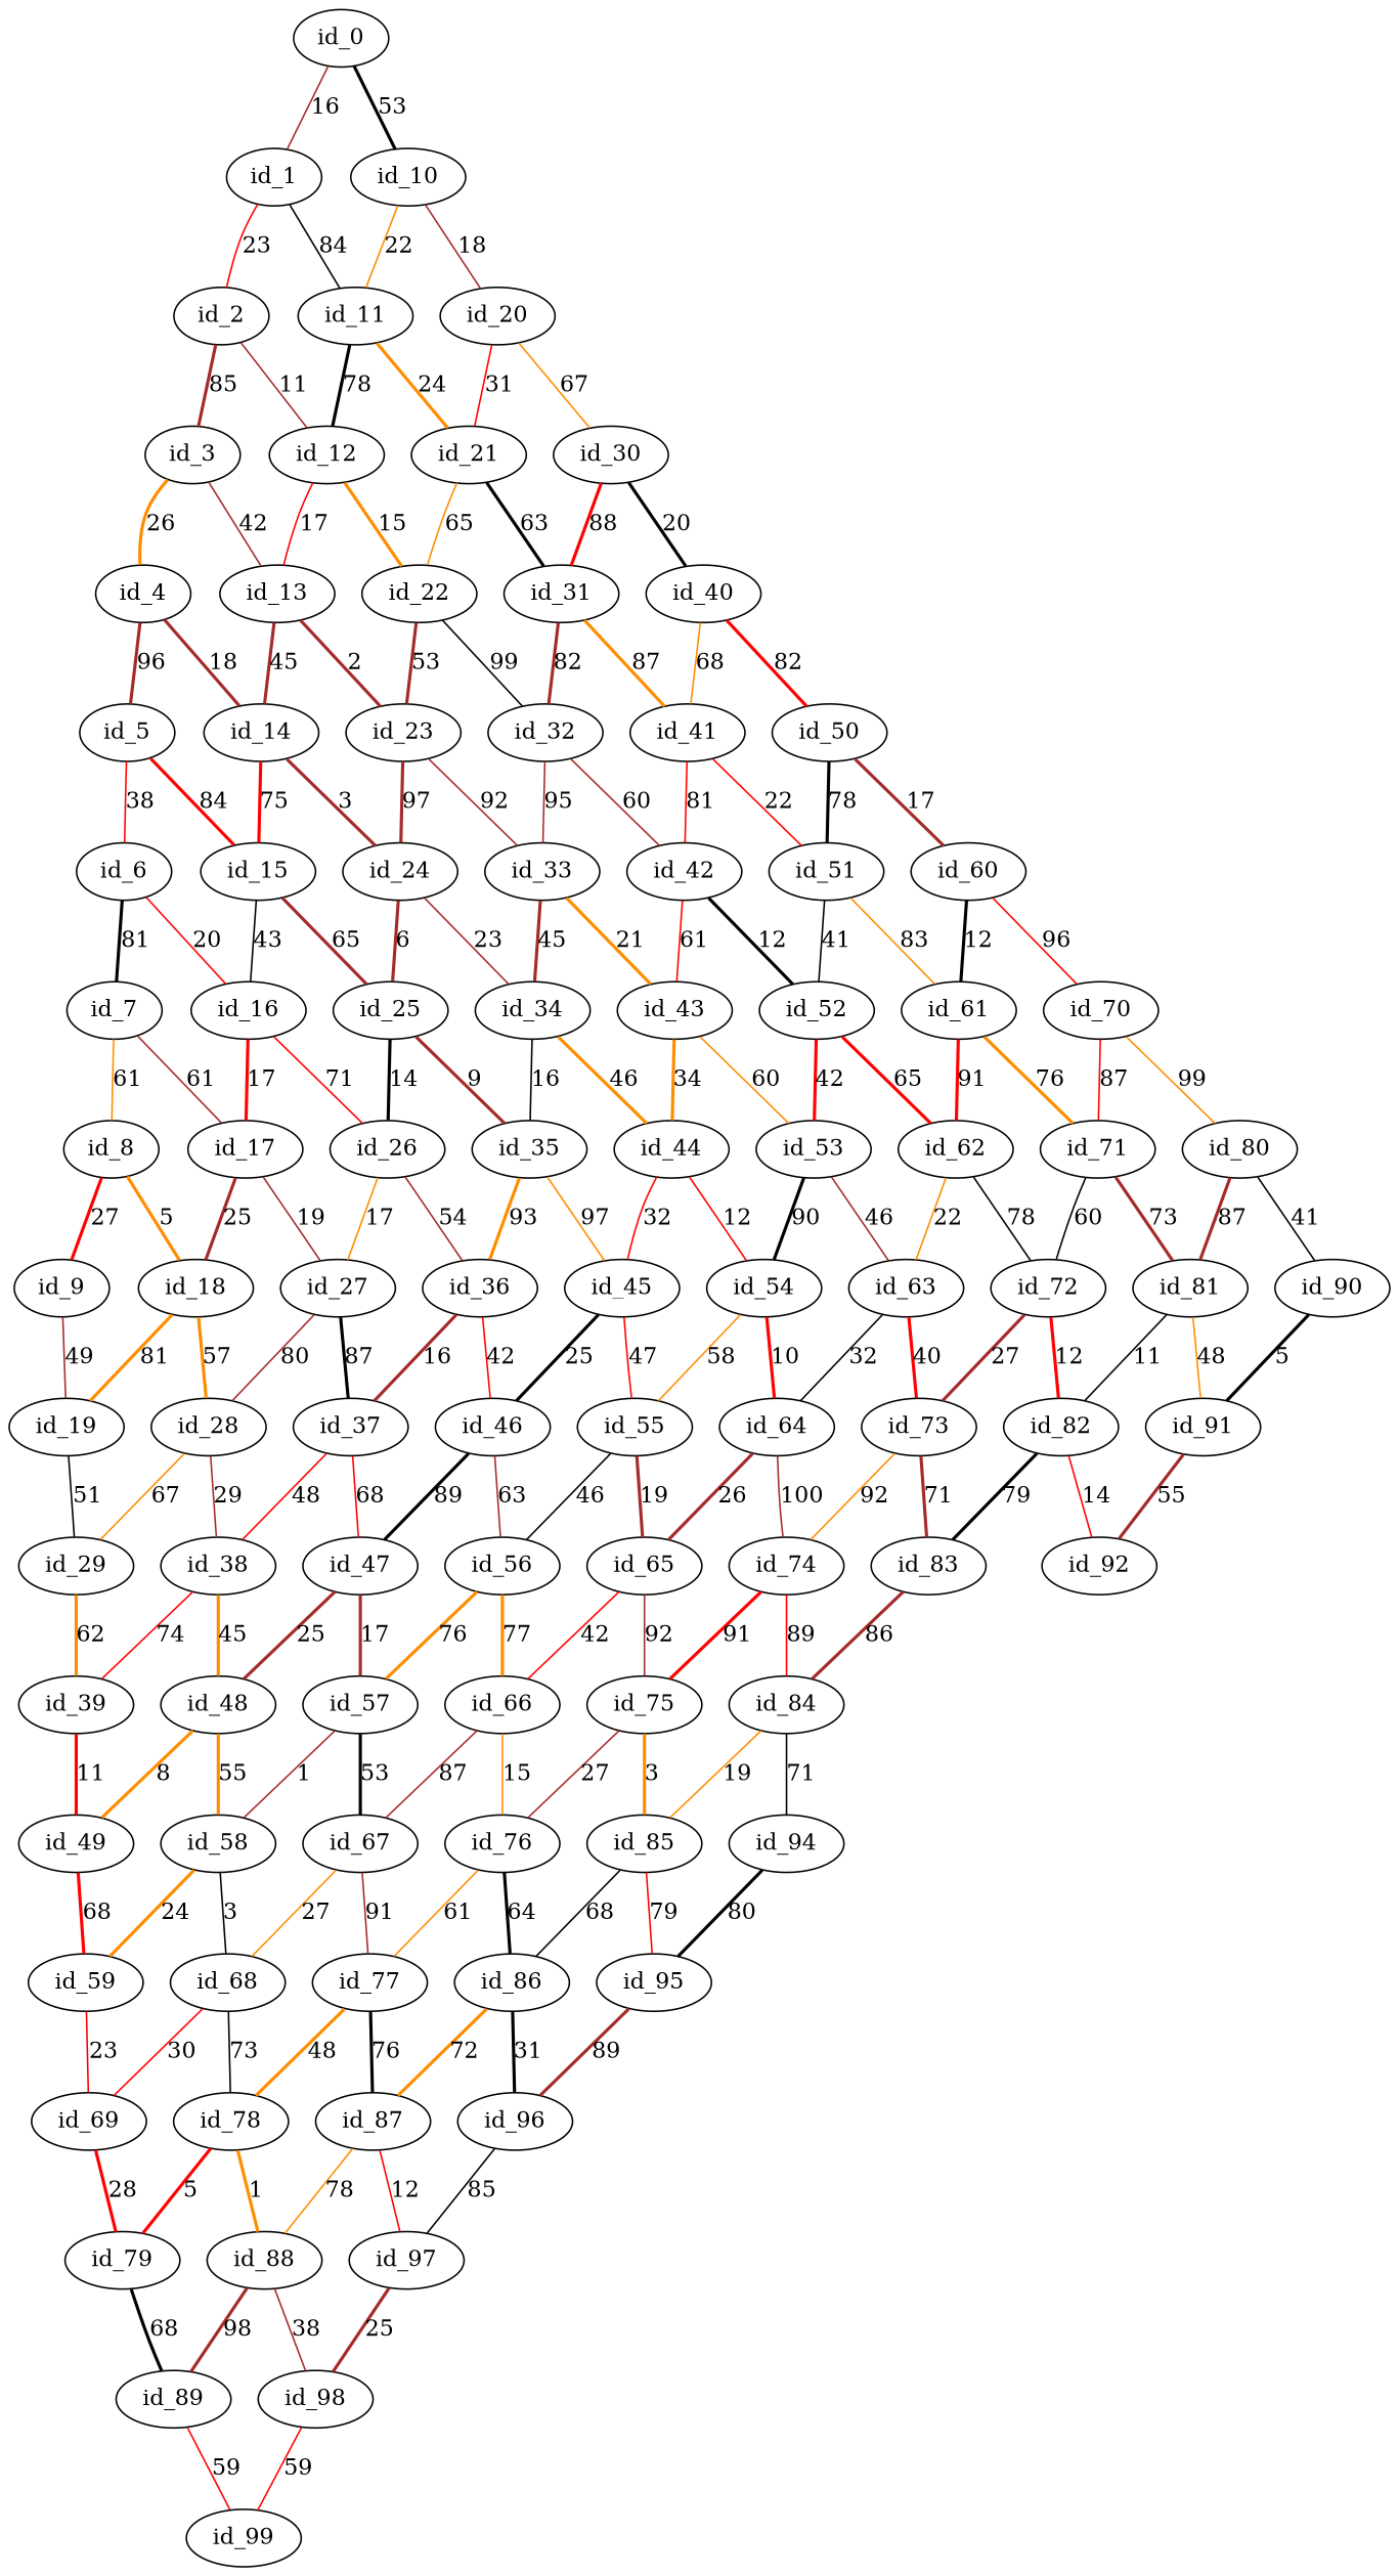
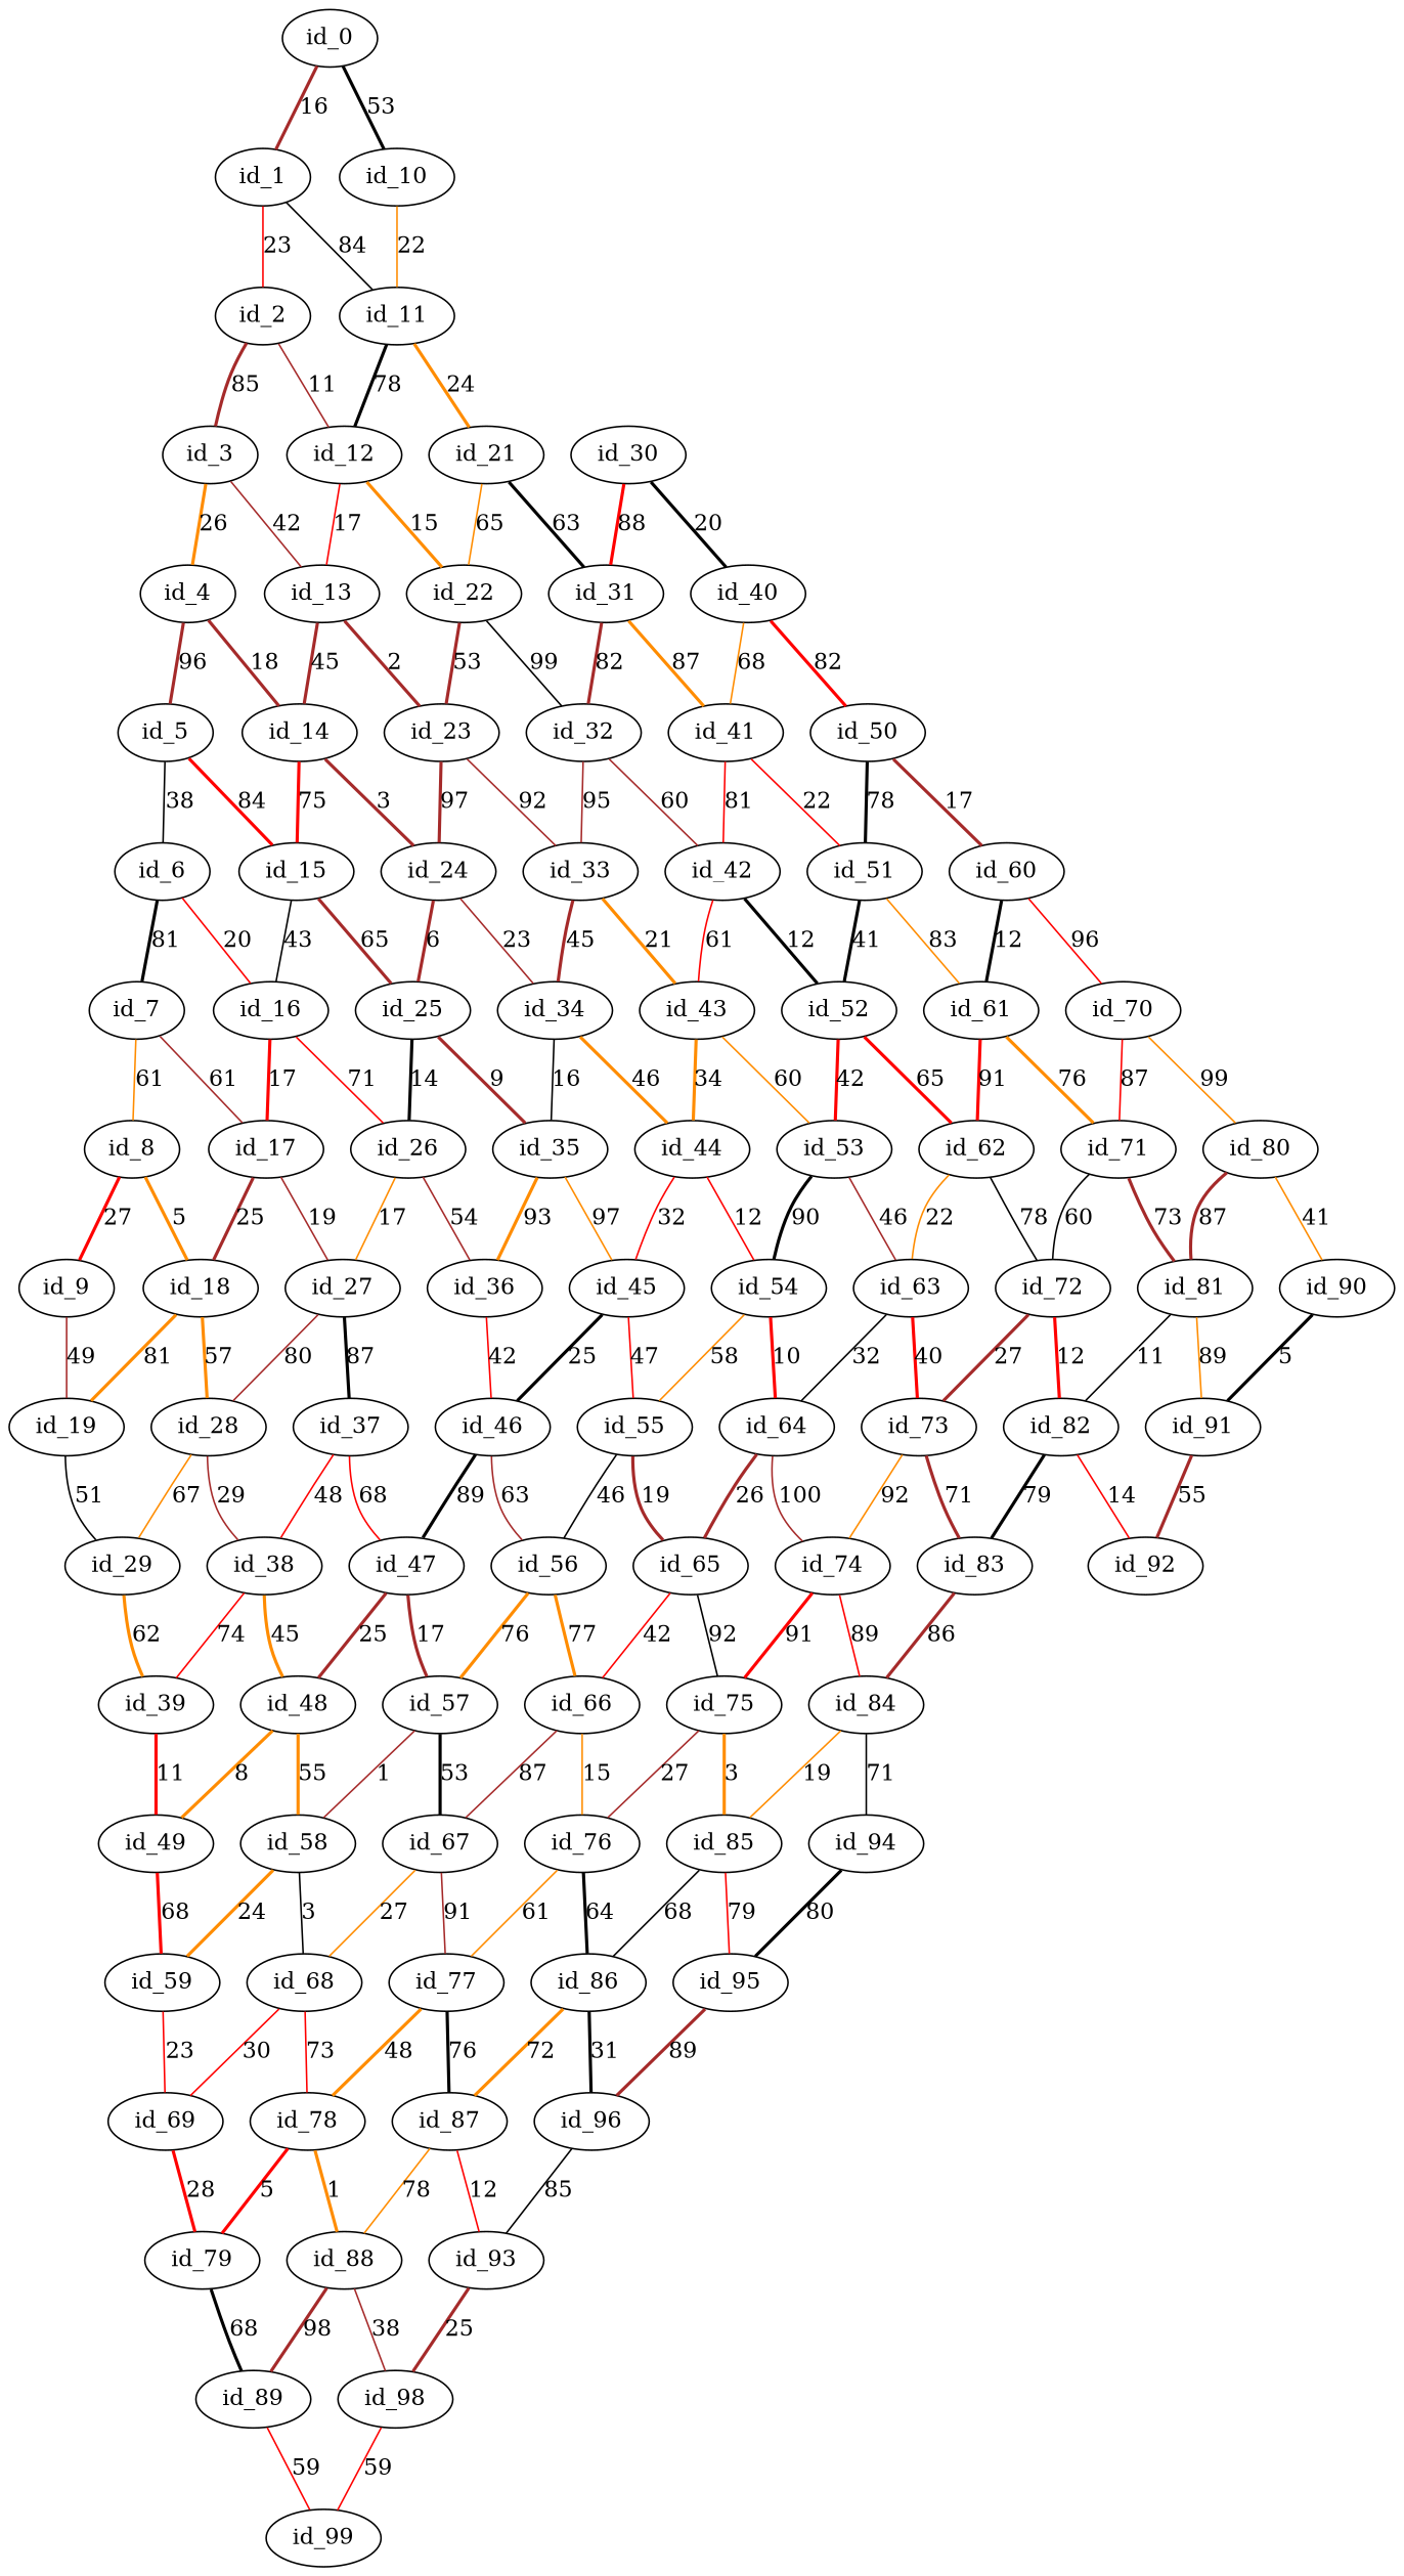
  graph {
    edge [color=brown style=bold]
    id_0
    id_1
    id_10
    id_2
    id_11
-   id_20
    id_3
    id_12
    id_21
    id_4
    id_13
    id_22
    id_5
    id_14
    id_23
    id_6
    id_15
    id_24
    id_7
    id_16
    id_25
    id_8
    id_17
    id_26
    id_9
    id_18
    id_27
    id_19
    id_28
    id_29
    id_30
    id_31
    id_32
    id_33
    id_34
    id_35
    id_36
    id_37
    id_38
    id_39
    id_40
    id_41
    id_42
    id_43
    id_44
    id_45
    id_46
    id_47
    id_48
    id_49
    id_50
    id_51
    id_52
    id_53
    id_54
    id_55
    id_56
    id_57
    id_58
    id_59
    id_60
    id_61
    id_62
    id_63
    id_64
    id_65
    id_66
    id_67
    id_68
    id_69
    id_70
    id_71
    id_72
    id_73
    id_74
    id_75
    id_76
    id_77
    id_78
    id_79
    id_80
    id_81
    id_82
    id_83
    id_84
    id_85
    id_86
    id_87
    id_88
    id_89
    id_90
    id_91
    id_92
    id_94
    id_95
    id_96
-   id_97
+   id_97 [label=id_93]
    id_98
    id_99
-   id_0 -- id_1 [label=16 style=solid]
+   id_0 -- id_1 [label=16]
    id_0 -- id_10 [color=black label=53]
    id_1 -- id_2 [color=red label=23 style=solid]
    id_1 -- id_11 [color=black label=84 style=solid]
    id_10 -- id_11 [color=darkorange label=22 style=solid]
-   id_10 -- id_20 [label=18 style=solid]
    id_2 -- id_3 [label=85]
    id_2 -- id_12 [label=11 style=solid]
    id_11 -- id_12 [color=black label=78]
    id_11 -- id_21 [color=darkorange label=24]
-   id_20 -- id_21 [color=red label=31 style=solid]
-   id_20 -- id_30 [color=darkorange label=67 style=solid]
    id_3 -- id_4 [color=darkorange label=26]
    id_3 -- id_13 [label=42 style=solid]
    id_12 -- id_13 [color=red label=17 style=solid]
    id_12 -- id_22 [color=darkorange label=15]
    id_21 -- id_22 [color=darkorange label=65 style=solid]
    id_21 -- id_31 [color=black label=63]
    id_4 -- id_5 [label=96]
    id_4 -- id_14 [label=18]
    id_13 -- id_14 [label=45]
    id_13 -- id_23 [label=2]
    id_22 -- id_23 [label=53]
    id_22 -- id_32 [color=black label=99 style=solid]
-   id_5 -- id_6 [color=red label=38 style=solid]
+   id_5 -- id_6 [color=black label=38 style=solid]
    id_5 -- id_15 [color=red label=84]
    id_14 -- id_15 [color=red label=75]
    id_14 -- id_24 [label=3]
    id_23 -- id_24 [label=97]
    id_23 -- id_33 [label=92 style=solid]
    id_6 -- id_7 [color=black label=81]
    id_6 -- id_16 [color=red label=20 style=solid]
    id_15 -- id_16 [color=black label=43 style=solid]
    id_15 -- id_25 [label=65]
    id_24 -- id_25 [label=6]
    id_24 -- id_34 [label=23 style=solid]
    id_7 -- id_8 [color=darkorange label=61 style=solid]
    id_7 -- id_17 [label=61 style=solid]
    id_16 -- id_17 [color=red label=17]
    id_16 -- id_26 [color=red label=71 style=solid]
    id_25 -- id_26 [color=black label=14]
    id_25 -- id_35 [label=9]
    id_8 -- id_9 [color=red label=27]
    id_8 -- id_18 [color=darkorange label=5]
    id_17 -- id_18 [label=25]
    id_17 -- id_27 [label=19 style=solid]
    id_26 -- id_27 [color=darkorange label=17 style=solid]
    id_26 -- id_36 [label=54 style=solid]
    id_9 -- id_19 [label=49 style=solid]
    id_18 -- id_19 [color=darkorange label=81]
    id_18 -- id_28 [color=darkorange label=57]
    id_27 -- id_28 [label=80 style=solid]
    id_27 -- id_37 [color=black label=87]
    id_19 -- id_29 [color=black label=51 style=solid]
    id_28 -- id_29 [color=darkorange label=67 style=solid]
    id_28 -- id_38 [label=29 style=solid]
    id_29 -- id_39 [color=darkorange label=62]
    id_30 -- id_31 [color=red label=88]
    id_30 -- id_40 [color=black label=20]
    id_31 -- id_32 [label=82]
    id_31 -- id_41 [color=darkorange label=87]
    id_32 -- id_33 [label=95 style=solid]
    id_32 -- id_42 [label=60 style=solid]
    id_33 -- id_34 [label=45]
    id_33 -- id_43 [color=darkorange label=21]
    id_34 -- id_35 [color=black label=16 style=solid]
    id_34 -- id_44 [color=darkorange label=46]
    id_35 -- id_36 [color=darkorange label=93]
    id_35 -- id_45 [color=darkorange label=97 style=solid]
-   id_36 -- id_37 [label=16]
    id_36 -- id_46 [color=red label=42 style=solid]
    id_37 -- id_38 [color=red label=48 style=solid]
    id_37 -- id_47 [color=red label=68 style=solid]
    id_38 -- id_39 [color=red label=74 style=solid]
    id_38 -- id_48 [color=darkorange label=45]
    id_39 -- id_49 [color=red label=11]
    id_40 -- id_41 [color=darkorange label=68 style=solid]
    id_40 -- id_50 [color=red label=82]
    id_41 -- id_42 [color=red label=81 style=solid]
    id_41 -- id_51 [color=red label=22 style=solid]
    id_42 -- id_43 [color=red label=61 style=solid]
    id_42 -- id_52 [color=black label=12]
    id_43 -- id_44 [color=darkorange label=34]
    id_43 -- id_53 [color=darkorange label=60 style=solid]
    id_44 -- id_45 [color=red label=32 style=solid]
    id_44 -- id_54 [color=red label=12 style=solid]
    id_45 -- id_46 [color=black label=25]
    id_45 -- id_55 [color=red label=47 style=solid]
    id_46 -- id_47 [color=black label=89]
    id_46 -- id_56 [label=63 style=solid]
    id_47 -- id_48 [label=25]
    id_47 -- id_57 [label=17]
    id_48 -- id_49 [color=darkorange label=8]
    id_48 -- id_58 [color=darkorange label=55]
    id_49 -- id_59 [color=red label=68]
    id_50 -- id_51 [color=black label=78]
    id_50 -- id_60 [label=17]
-   id_51 -- id_52 [color=black label=41 style=solid]
+   id_51 -- id_52 [color=black label=41]
    id_51 -- id_61 [color=darkorange label=83 style=solid]
    id_52 -- id_53 [color=red label=42]
    id_52 -- id_62 [color=red label=65]
    id_53 -- id_54 [color=black label=90]
    id_53 -- id_63 [label=46 style=solid]
    id_54 -- id_55 [color=darkorange label=58 style=solid]
    id_54 -- id_64 [color=red label=10]
    id_55 -- id_56 [color=black label=46 style=solid]
    id_55 -- id_65 [label=19]
    id_56 -- id_57 [color=darkorange label=76]
    id_56 -- id_66 [color=darkorange label=77]
    id_57 -- id_58 [label=1 style=solid]
    id_57 -- id_67 [color=black label=53]
    id_58 -- id_59 [color=darkorange label=24]
    id_58 -- id_68 [color=black label=3 style=solid]
    id_59 -- id_69 [color=red label=23 style=solid]
    id_60 -- id_61 [color=black label=12]
    id_60 -- id_70 [color=red label=96 style=solid]
    id_61 -- id_62 [color=red label=91]
    id_61 -- id_71 [color=darkorange label=76]
    id_62 -- id_63 [color=darkorange label=22 style=solid]
    id_62 -- id_72 [color=black label=78 style=solid]
    id_63 -- id_64 [color=black label=32 style=solid]
    id_63 -- id_73 [color=red label=40]
    id_64 -- id_65 [label=26]
    id_64 -- id_74 [label=100 style=solid]
    id_65 -- id_66 [color=red label=42 style=solid]
-   id_65 -- id_75 [label=92 style=solid]
+   id_65 -- id_75 [color=black label=92 style=solid]
    id_66 -- id_67 [label=87 style=solid]
    id_66 -- id_76 [color=darkorange label=15 style=solid]
    id_67 -- id_68 [color=darkorange label=27 style=solid]
    id_67 -- id_77 [label=91 style=solid]
    id_68 -- id_69 [color=red label=30 style=solid]
-   id_68 -- id_78 [color=black label=73 style=solid]
+   id_68 -- id_78 [color=red label=73 style=solid]
    id_69 -- id_79 [color=red label=28]
    id_70 -- id_71 [color=red label=87 style=solid]
    id_70 -- id_80 [color=darkorange label=99 style=solid]
    id_71 -- id_72 [color=black label=60 style=solid]
    id_71 -- id_81 [label=73]
    id_72 -- id_73 [label=27]
    id_72 -- id_82 [color=red label=12]
    id_73 -- id_74 [color=darkorange label=92 style=solid]
    id_73 -- id_83 [label=71]
    id_74 -- id_75 [color=red label=91]
    id_74 -- id_84 [color=red label=89 style=solid]
    id_75 -- id_76 [label=27 style=solid]
    id_75 -- id_85 [color=darkorange label=3]
    id_76 -- id_77 [color=darkorange label=61 style=solid]
    id_76 -- id_86 [color=black label=64]
    id_77 -- id_78 [color=darkorange label=48]
    id_77 -- id_87 [color=black label=76]
    id_78 -- id_79 [color=red label=5]
    id_78 -- id_88 [color=darkorange label=1]
    id_79 -- id_89 [color=black label=68]
    id_80 -- id_81 [label=87]
-   id_80 -- id_90 [color=black label=41 style=solid]
+   id_80 -- id_90 [color=darkorange label=41 style=solid]
    id_81 -- id_82 [color=black label=11 style=solid]
-   id_81 -- id_91 [color=darkorange label=48 style=solid]
+   id_81 -- id_91 [color=darkorange label=89 style=solid]
    id_82 -- id_83 [color=black label=79]
    id_82 -- id_92 [color=red label=14 style=solid]
    id_83 -- id_84 [label=86]
    id_84 -- id_85 [color=darkorange label=19 style=solid]
    id_84 -- id_94 [color=black label=71 style=solid]
    id_85 -- id_86 [color=black label=68 style=solid]
    id_85 -- id_95 [color=red label=79 style=solid]
    id_86 -- id_87 [color=darkorange label=72]
    id_86 -- id_96 [color=black label=31]
    id_87 -- id_88 [color=darkorange label=78 style=solid]
    id_87 -- id_97 [color=red label=12 style=solid]
    id_88 -- id_89 [label=98]
    id_88 -- id_98 [label=38 style=solid]
    id_89 -- id_99 [color=red label=59 style=solid]
    id_90 -- id_91 [color=black label=5]
    id_91 -- id_92 [label=55]
    id_94 -- id_95 [color=black label=80]
    id_95 -- id_96 [label=89]
    id_96 -- id_97 [color=black label=85 style=solid]
    id_97 -- id_98 [label=25]
    id_98 -- id_99 [color=red label=59 style=solid]
  }
